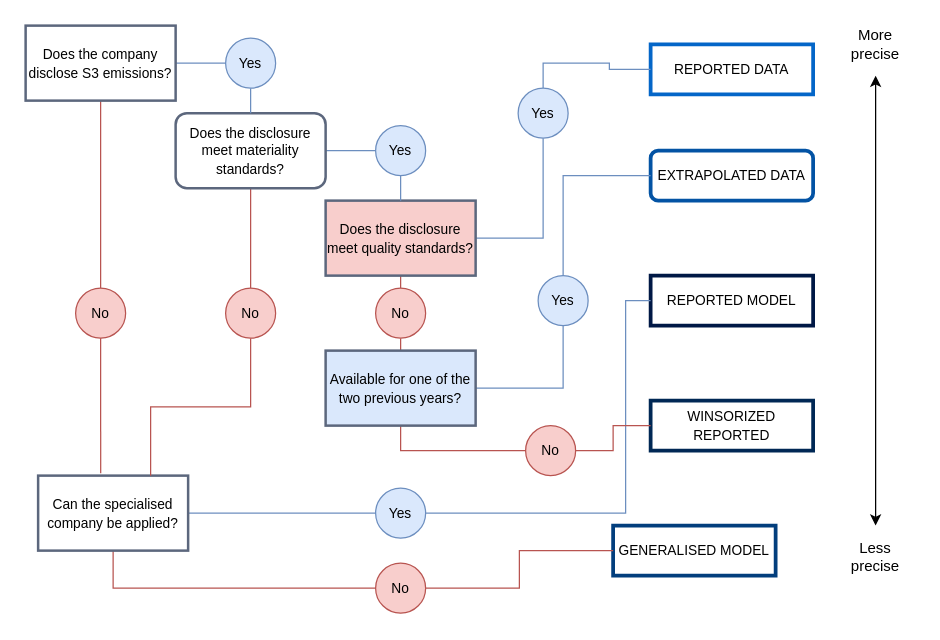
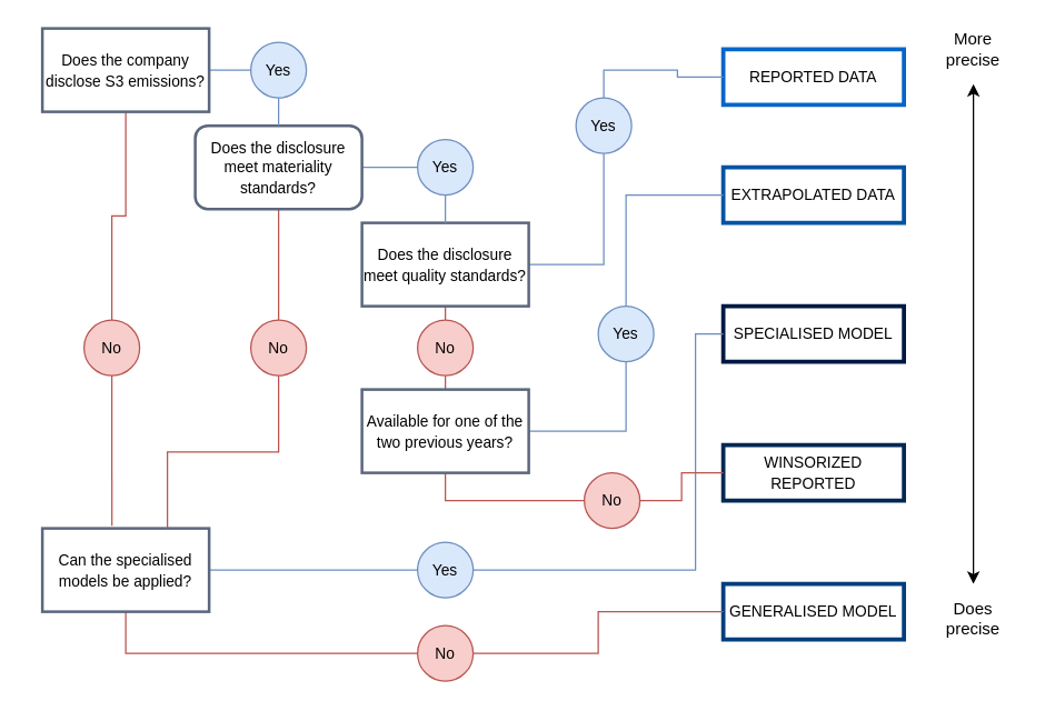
  <mxCell id="0" />
  <mxCell id="1" parent="0" />
  <mxCell id="2" style="edgeStyle=orthogonalEdgeStyle;rounded=0;orthogonalLoop=1;jettySize=auto;html=1;exitX=1;exitY=0.5;exitDx=0;exitDy=0;entryX=0;entryY=0.5;entryDx=0;entryDy=0;endArrow=none;endFill=0;fillColor=#dae8fc;strokeColor=#6c8ebf;" edge="1" parent="1" source="4" target="25"><mxGeometry relative="1" as="geometry" /></mxCell>
  <mxCell id="3" style="edgeStyle=orthogonalEdgeStyle;rounded=0;orthogonalLoop=1;jettySize=auto;html=1;exitX=0.5;exitY=1;exitDx=0;exitDy=0;endArrow=none;endFill=0;fillColor=#f8cecc;strokeColor=#b85450;" edge="1" parent="1" source="4" target="38"><mxGeometry relative="1" as="geometry" /></mxCell>
- <mxCell id="4" value="&lt;font style=&quot;font-size: 11px;&quot;&gt;Does the company disclose S3 emissions?&lt;/font&gt;" style="whiteSpace=wrap;html=1;strokeWidth=2;strokeColor=#5c677d;" vertex="1" parent="1"><mxGeometry x="20" y="20" width="120" height="60" as="geometry" /></mxCell>
+ <mxCell id="4" value="&lt;font style=&quot;font-size: 11px;&quot;&gt;Does the company disclose S3 emissions?&lt;/font&gt;" style="whiteSpace=wrap;html=1;strokeWidth=2;strokeColor=#5c677d;" vertex="1" parent="1"><mxGeometry x="30" y="20" width="120" height="60" as="geometry" /></mxCell>
  <mxCell id="5" style="edgeStyle=orthogonalEdgeStyle;rounded=0;orthogonalLoop=1;jettySize=auto;html=1;exitX=1;exitY=0.5;exitDx=0;exitDy=0;entryX=0;entryY=0.5;entryDx=0;entryDy=0;endArrow=none;endFill=0;fillColor=#dae8fc;strokeColor=#6c8ebf;" edge="1" parent="1" source="7" target="35"><mxGeometry relative="1" as="geometry" /></mxCell>
  <mxCell id="6" style="edgeStyle=orthogonalEdgeStyle;rounded=0;orthogonalLoop=1;jettySize=auto;html=1;exitX=0.5;exitY=1;exitDx=0;exitDy=0;entryX=0.5;entryY=0;entryDx=0;entryDy=0;endArrow=none;endFill=0;fillColor=#f8cecc;strokeColor=#b85450;" edge="1" parent="1" source="7" target="27"><mxGeometry relative="1" as="geometry" /></mxCell>
  <mxCell id="7" value="&lt;font style=&quot;font-size: 11px;&quot;&gt;Does the disclosure meet materiality standards?&lt;/font&gt;" style="whiteSpace=wrap;html=1;strokeColor=#5C677D;strokeWidth=2;rounded=1;" vertex="1" parent="1"><mxGeometry x="140" y="90" width="120" height="60" as="geometry" /></mxCell>
  <mxCell id="8" style="edgeStyle=orthogonalEdgeStyle;rounded=0;orthogonalLoop=1;jettySize=auto;html=1;exitX=0.5;exitY=1;exitDx=0;exitDy=0;entryX=0.5;entryY=0;entryDx=0;entryDy=0;endArrow=none;endFill=0;fillColor=#f8cecc;strokeColor=#b85450;" edge="1" parent="1" source="10" target="41"><mxGeometry relative="1" as="geometry" /></mxCell>
  <mxCell id="9" style="edgeStyle=orthogonalEdgeStyle;rounded=0;orthogonalLoop=1;jettySize=auto;html=1;exitX=1;exitY=0.5;exitDx=0;exitDy=0;entryX=0.5;entryY=1;entryDx=0;entryDy=0;endArrow=none;endFill=0;fillColor=#dae8fc;strokeColor=#6c8ebf;" edge="1" parent="1" source="10" target="33"><mxGeometry relative="1" as="geometry" /></mxCell>
- <mxCell id="10" value="&lt;font style=&quot;font-size: 11px;&quot;&gt;Does the disclosure meet quality standards?&lt;/font&gt;" style="whiteSpace=wrap;html=1;strokeWidth=2;strokeColor=#5C677D;fillColor=#f8cecc;" vertex="1" parent="1"><mxGeometry x="260" y="160" width="120" height="60" as="geometry" /></mxCell>
+ <mxCell id="10" value="&lt;font style=&quot;font-size: 11px;&quot;&gt;Does the disclosure meet quality standards?&lt;/font&gt;" style="whiteSpace=wrap;html=1;strokeWidth=2;strokeColor=#5C677D;" vertex="1" parent="1"><mxGeometry x="260" y="160" width="120" height="60" as="geometry" /></mxCell>
  <mxCell id="11" style="edgeStyle=orthogonalEdgeStyle;rounded=0;orthogonalLoop=1;jettySize=auto;html=1;exitX=0.5;exitY=1;exitDx=0;exitDy=0;" edge="1" parent="1" source="7" target="7"><mxGeometry relative="1" as="geometry" /></mxCell>
  <mxCell id="12" style="edgeStyle=orthogonalEdgeStyle;rounded=0;orthogonalLoop=1;jettySize=auto;html=1;exitX=1;exitY=0.5;exitDx=0;exitDy=0;entryX=0;entryY=0.5;entryDx=0;entryDy=0;endArrow=none;endFill=0;fillColor=#dae8fc;strokeColor=#6c8ebf;" edge="1" parent="1" source="14" target="29"><mxGeometry relative="1" as="geometry" /></mxCell>
  <mxCell id="13" style="edgeStyle=orthogonalEdgeStyle;rounded=0;orthogonalLoop=1;jettySize=auto;html=1;exitX=0.5;exitY=1;exitDx=0;exitDy=0;entryX=0;entryY=0.5;entryDx=0;entryDy=0;endArrow=none;endFill=0;fillColor=#f8cecc;strokeColor=#b85450;" edge="1" parent="1" source="14" target="37"><mxGeometry relative="1" as="geometry" /></mxCell>
- <mxCell id="14" value="&lt;font style=&quot;font-size: 11px;&quot;&gt;Can the specialised company be applied?&lt;/font&gt;" style="whiteSpace=wrap;html=1;strokeColor=#5C677D;strokeWidth=2;" vertex="1" parent="1"><mxGeometry x="30" y="380" width="120" height="60" as="geometry" /></mxCell>
+ <mxCell id="14" value="&lt;font style=&quot;font-size: 11px;&quot;&gt;Can the specialised models be applied?&lt;/font&gt;" style="whiteSpace=wrap;html=1;strokeColor=#5C677D;strokeWidth=2;" vertex="1" parent="1"><mxGeometry x="30" y="380" width="120" height="60" as="geometry" /></mxCell>
  <mxCell id="15" style="edgeStyle=orthogonalEdgeStyle;rounded=0;orthogonalLoop=1;jettySize=auto;html=1;exitX=0.5;exitY=0;exitDx=0;exitDy=0;entryX=0.5;entryY=1;entryDx=0;entryDy=0;endArrow=none;endFill=0;fillColor=#f8cecc;strokeColor=#b85450;" edge="1" parent="1" source="18" target="41"><mxGeometry relative="1" as="geometry" /></mxCell>
  <mxCell id="16" style="edgeStyle=orthogonalEdgeStyle;rounded=0;orthogonalLoop=1;jettySize=auto;html=1;exitX=1;exitY=0.5;exitDx=0;exitDy=0;entryX=0.5;entryY=1;entryDx=0;entryDy=0;endArrow=none;endFill=0;fillColor=#dae8fc;strokeColor=#6c8ebf;" edge="1" parent="1" source="18" target="31"><mxGeometry relative="1" as="geometry" /></mxCell>
  <mxCell id="17" style="edgeStyle=orthogonalEdgeStyle;rounded=0;orthogonalLoop=1;jettySize=auto;html=1;exitX=0.5;exitY=1;exitDx=0;exitDy=0;endArrow=none;endFill=0;fillColor=#f8cecc;strokeColor=#b85450;" edge="1" parent="1" source="18" target="40"><mxGeometry relative="1" as="geometry" /></mxCell>
- <mxCell id="18" value="&lt;font style=&quot;font-size: 11px;&quot;&gt;Available for one of the two previous years?&lt;/font&gt;" style="whiteSpace=wrap;html=1;strokeWidth=2;strokeColor=#5C677D;fillColor=#dae8fc;" vertex="1" parent="1"><mxGeometry x="260" y="280" width="120" height="60" as="geometry" /></mxCell>
+ <mxCell id="18" value="&lt;font style=&quot;font-size: 11px;&quot;&gt;Available for one of the two previous years?&lt;/font&gt;" style="whiteSpace=wrap;html=1;strokeWidth=2;strokeColor=#5C677D;" vertex="1" parent="1"><mxGeometry x="260" y="280" width="120" height="60" as="geometry" /></mxCell>
  <mxCell id="19" value="&lt;font style=&quot;font-size: 11px;&quot;&gt;REPORTED DATA&lt;/font&gt;" style="whiteSpace=wrap;html=1;strokeWidth=3;strokeColor=#0466c8;" vertex="1" parent="1"><mxGeometry x="520" y="35" width="130" height="40" as="geometry" /></mxCell>
- <mxCell id="20" value="&lt;font style=&quot;font-size: 11px;&quot;&gt;EXTRAPOLATED DATA&lt;/font&gt;" style="whiteSpace=wrap;html=1;strokeWidth=3;strokeColor=#0353a4;rounded=1;" vertex="1" parent="1"><mxGeometry x="520" y="120" width="130" height="40" as="geometry" /></mxCell>
- <mxCell id="21" value="&lt;font style=&quot;font-size: 11px;&quot;&gt;REPORTED MODEL&lt;/font&gt;" style="whiteSpace=wrap;html=1;strokeColor=#001845;strokeWidth=3;" vertex="1" parent="1"><mxGeometry x="520" y="220" width="130" height="40" as="geometry" /></mxCell>
+ <mxCell id="20" value="&lt;font style=&quot;font-size: 11px;&quot;&gt;EXTRAPOLATED DATA&lt;/font&gt;" style="whiteSpace=wrap;html=1;strokeWidth=3;strokeColor=#0353a4;" vertex="1" parent="1"><mxGeometry x="520" y="120" width="130" height="40" as="geometry" /></mxCell>
+ <mxCell id="21" value="&lt;font style=&quot;font-size: 11px;&quot;&gt;SPECIALISED MODEL&lt;/font&gt;" style="whiteSpace=wrap;html=1;strokeColor=#001845;strokeWidth=3;" vertex="1" parent="1"><mxGeometry x="520" y="220" width="130" height="40" as="geometry" /></mxCell>
  <mxCell id="22" value="&lt;font style=&quot;font-size: 11px;&quot;&gt;WINSORIZED REPORTED&lt;/font&gt;" style="whiteSpace=wrap;html=1;strokeWidth=3;strokeColor=#002855;" vertex="1" parent="1"><mxGeometry x="520" y="320" width="130" height="40" as="geometry" /></mxCell>
- <mxCell id="23" value="&lt;font style=&quot;font-size: 11px;&quot;&gt;GENERALISED MODEL&lt;/font&gt;" style="whiteSpace=wrap;html=1;strokeWidth=3;strokeColor=#023E7D;" vertex="1" parent="1"><mxGeometry x="490" y="420" width="130" height="40" as="geometry" /></mxCell>
+ <mxCell id="23" value="&lt;font style=&quot;font-size: 11px;&quot;&gt;GENERALISED MODEL&lt;/font&gt;" style="whiteSpace=wrap;html=1;strokeWidth=3;strokeColor=#023E7D;" vertex="1" parent="1"><mxGeometry x="520" y="420" width="130" height="40" as="geometry" /></mxCell>
  <mxCell id="24" style="edgeStyle=orthogonalEdgeStyle;rounded=0;orthogonalLoop=1;jettySize=auto;html=1;exitX=0.5;exitY=1;exitDx=0;exitDy=0;entryX=0.5;entryY=0;entryDx=0;entryDy=0;endArrow=none;endFill=0;fillColor=#dae8fc;strokeColor=#6c8ebf;" edge="1" parent="1" source="25" target="7"><mxGeometry relative="1" as="geometry" /></mxCell>
  <mxCell id="25" value="&lt;font style=&quot;font-size: 11px;&quot;&gt;Yes&lt;/font&gt;" style="ellipse;whiteSpace=wrap;html=1;fillColor=#dae8fc;strokeColor=#6c8ebf;" vertex="1" parent="1"><mxGeometry x="180" y="30" width="40" height="40" as="geometry" /></mxCell>
  <mxCell id="26" style="edgeStyle=orthogonalEdgeStyle;rounded=0;orthogonalLoop=1;jettySize=auto;html=1;exitX=0.5;exitY=1;exitDx=0;exitDy=0;entryX=0.75;entryY=0;entryDx=0;entryDy=0;endArrow=none;endFill=0;fillColor=#f8cecc;strokeColor=#b85450;" edge="1" parent="1" source="27" target="14"><mxGeometry relative="1" as="geometry" /></mxCell>
  <mxCell id="27" value="&lt;font style=&quot;font-size: 11px;&quot;&gt;No&lt;/font&gt;" style="ellipse;whiteSpace=wrap;html=1;fillColor=#f8cecc;strokeColor=#b85450;" vertex="1" parent="1"><mxGeometry x="180" y="230" width="40" height="40" as="geometry" /></mxCell>
  <mxCell id="28" style="edgeStyle=orthogonalEdgeStyle;rounded=0;orthogonalLoop=1;jettySize=auto;html=1;exitX=1;exitY=0.5;exitDx=0;exitDy=0;entryX=0;entryY=0.5;entryDx=0;entryDy=0;endArrow=none;endFill=0;fillColor=#dae8fc;strokeColor=#6c8ebf;" edge="1" parent="1" source="29" target="21"><mxGeometry relative="1" as="geometry"><Array as="points"><mxPoint x="500" y="410" /><mxPoint x="500" y="240" /></Array></mxGeometry></mxCell>
  <mxCell id="29" value="&lt;font style=&quot;font-size: 11px;&quot;&gt;Yes&lt;/font&gt;" style="ellipse;whiteSpace=wrap;html=1;fillColor=#dae8fc;strokeColor=#6c8ebf;" vertex="1" parent="1"><mxGeometry x="300" y="390" width="40" height="40" as="geometry" /></mxCell>
  <mxCell id="30" style="edgeStyle=orthogonalEdgeStyle;rounded=0;orthogonalLoop=1;jettySize=auto;html=1;exitX=0.5;exitY=0;exitDx=0;exitDy=0;entryX=0;entryY=0.5;entryDx=0;entryDy=0;endArrow=none;endFill=0;fillColor=#dae8fc;strokeColor=#6c8ebf;" edge="1" parent="1" source="31" target="20"><mxGeometry relative="1" as="geometry" /></mxCell>
  <mxCell id="31" value="&lt;font style=&quot;font-size: 11px;&quot;&gt;Yes&lt;/font&gt;" style="ellipse;whiteSpace=wrap;html=1;fillColor=#dae8fc;strokeColor=#6c8ebf;" vertex="1" parent="1"><mxGeometry x="430" y="220" width="40" height="40" as="geometry" /></mxCell>
  <mxCell id="32" style="edgeStyle=orthogonalEdgeStyle;rounded=0;orthogonalLoop=1;jettySize=auto;html=1;exitX=0.5;exitY=0;exitDx=0;exitDy=0;entryX=0;entryY=0.5;entryDx=0;entryDy=0;endArrow=none;endFill=0;fillColor=#dae8fc;strokeColor=#6c8ebf;" edge="1" parent="1" source="33" target="19"><mxGeometry relative="1" as="geometry" /></mxCell>
  <mxCell id="33" value="&lt;font style=&quot;font-size: 11px;&quot;&gt;Yes&lt;/font&gt;" style="ellipse;whiteSpace=wrap;html=1;fillColor=#dae8fc;strokeColor=#6c8ebf;" vertex="1" parent="1"><mxGeometry x="414" y="70" width="40" height="40" as="geometry" /></mxCell>
  <mxCell id="34" style="edgeStyle=orthogonalEdgeStyle;rounded=0;orthogonalLoop=1;jettySize=auto;html=1;exitX=0.5;exitY=1;exitDx=0;exitDy=0;entryX=0.5;entryY=0;entryDx=0;entryDy=0;fillColor=#dae8fc;strokeColor=#6c8ebf;endArrow=none;endFill=0;" edge="1" parent="1" source="35" target="10"><mxGeometry relative="1" as="geometry" /></mxCell>
  <mxCell id="35" value="&lt;font style=&quot;font-size: 11px;&quot;&gt;Yes&lt;/font&gt;" style="ellipse;whiteSpace=wrap;html=1;fillColor=#dae8fc;strokeColor=#6c8ebf;" vertex="1" parent="1"><mxGeometry x="300" y="100" width="40" height="40" as="geometry" /></mxCell>
  <mxCell id="36" style="edgeStyle=orthogonalEdgeStyle;rounded=0;orthogonalLoop=1;jettySize=auto;html=1;exitX=1;exitY=0.5;exitDx=0;exitDy=0;entryX=0;entryY=0.5;entryDx=0;entryDy=0;endArrow=none;endFill=0;fillColor=#f8cecc;strokeColor=#b85450;" edge="1" parent="1" source="37" target="23"><mxGeometry relative="1" as="geometry" /></mxCell>
  <mxCell id="37" value="&lt;font style=&quot;font-size: 11px;&quot;&gt;No&lt;/font&gt;" style="ellipse;whiteSpace=wrap;html=1;fillColor=#f8cecc;strokeColor=#b85450;" vertex="1" parent="1"><mxGeometry x="300" y="450" width="40" height="40" as="geometry" /></mxCell>
  <mxCell id="38" value="&lt;font style=&quot;font-size: 11px;&quot;&gt;No&lt;/font&gt;" style="ellipse;whiteSpace=wrap;html=1;fillColor=#f8cecc;strokeColor=#b85450;" vertex="1" parent="1"><mxGeometry x="60" y="230" width="40" height="40" as="geometry" /></mxCell>
  <mxCell id="39" style="edgeStyle=orthogonalEdgeStyle;rounded=0;orthogonalLoop=1;jettySize=auto;html=1;exitX=1;exitY=0.5;exitDx=0;exitDy=0;entryX=0;entryY=0.5;entryDx=0;entryDy=0;fillColor=#f8cecc;strokeColor=#b85450;endArrow=none;endFill=0;" edge="1" parent="1" source="40" target="22"><mxGeometry relative="1" as="geometry" /></mxCell>
  <mxCell id="40" value="&lt;font style=&quot;font-size: 11px;&quot;&gt;No&lt;/font&gt;" style="ellipse;whiteSpace=wrap;html=1;fillColor=#f8cecc;strokeColor=#b85450;" vertex="1" parent="1"><mxGeometry x="420" y="340" width="40" height="40" as="geometry" /></mxCell>
  <mxCell id="41" value="&lt;font style=&quot;font-size: 11px;&quot;&gt;No&lt;/font&gt;" style="ellipse;whiteSpace=wrap;html=1;fillColor=#f8cecc;strokeColor=#b85450;" vertex="1" parent="1"><mxGeometry x="300" y="230" width="40" height="40" as="geometry" /></mxCell>
  <mxCell id="42" style="edgeStyle=orthogonalEdgeStyle;rounded=0;orthogonalLoop=1;jettySize=auto;html=1;exitX=0.5;exitY=1;exitDx=0;exitDy=0;entryX=0.417;entryY=-0.033;entryDx=0;entryDy=0;entryPerimeter=0;endArrow=none;endFill=0;fillColor=#f8cecc;strokeColor=#b85450;" edge="1" parent="1" source="38" target="14"><mxGeometry relative="1" as="geometry" /></mxCell>
  <mxCell id="43" value="" style="edgeStyle=none;orthogonalLoop=1;jettySize=auto;html=1;rounded=0;startArrow=classic;startFill=1;" edge="1" parent="1"><mxGeometry width="80" relative="1" as="geometry"><mxPoint x="700" y="420" as="sourcePoint" /><mxPoint x="700" y="60" as="targetPoint" /><Array as="points" /></mxGeometry></mxCell>
  <mxCell id="44" value="More precise" style="text;strokeColor=none;align=center;fillColor=none;html=1;verticalAlign=middle;whiteSpace=wrap;rounded=0;" vertex="1" parent="1"><mxGeometry x="670" y="20" width="60" height="30" as="geometry" /></mxCell>
- <mxCell id="45" value="Less precise" style="text;strokeColor=none;align=center;fillColor=none;html=1;verticalAlign=middle;whiteSpace=wrap;rounded=0;" vertex="1" parent="1"><mxGeometry x="670" y="430" width="60" height="30" as="geometry" /></mxCell>
+ <mxCell id="45" value="Does precise" style="text;strokeColor=none;align=center;fillColor=none;html=1;verticalAlign=middle;whiteSpace=wrap;rounded=0;" vertex="1" parent="1"><mxGeometry x="670" y="430" width="60" height="30" as="geometry" /></mxCell>
